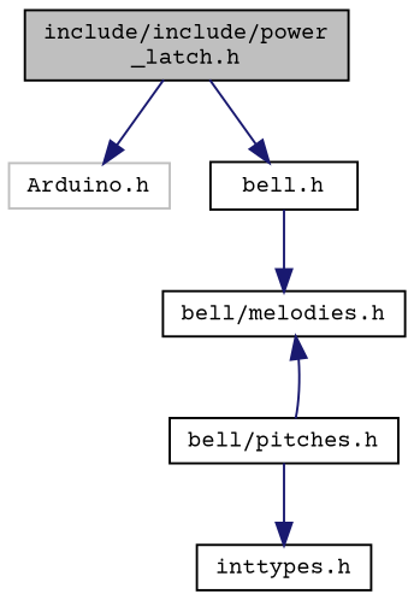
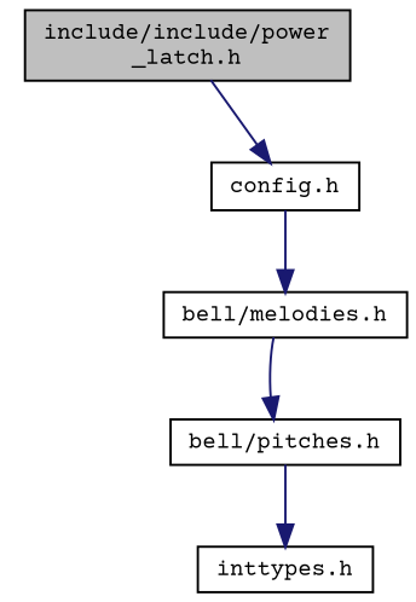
  digraph {
    fontname="Courier Prime"
    node [color=black fillcolor=white fontname="Courier Prime" fontsize=10 shape=record style=filled]
    edge [color=midnightblue fontname="Courier Prime" fontsize=10 labelfontname=Helvetica labelfontsize=10 style=solid]
    n1 [fillcolor=grey75 fontcolor=black height=0.2 label="include/include/power\l_latch.h" width=0.4]
-   n2 [color=grey75 height=0.2 label="Arduino.h" width=0.4]
-   n3 [height=0.2 label="bell.h" width=0.4]
+   n3 [height=0.2 label="config.h" width=0.4]
    n4 [height=0.2 label="bell/melodies.h" width=0.4]
    n5 [height=0.2 label="bell/pitches.h" width=0.4]
    n6 [height=0.2 label="inttypes.h" width=0.4]
-   n1 -> n2
    n1 -> n3
    n3 -> n4
-   n5 -> n4
+   n4 -> n5
    n5 -> n6
  }
